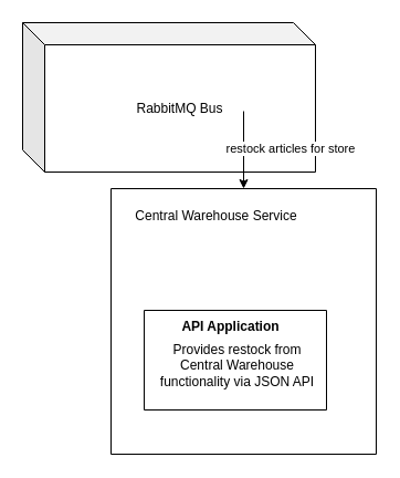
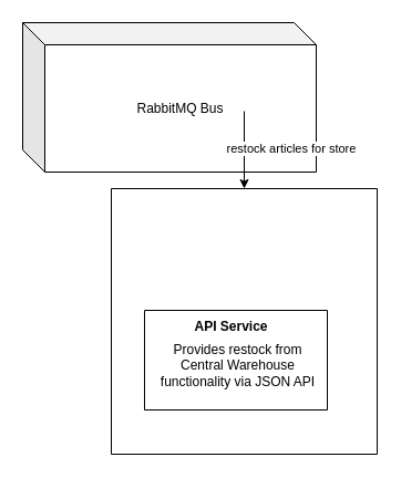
  <mxCell id="0" />
  <mxCell id="1" parent="0" />
  <mxCell id="2" value="" style="swimlane;startSize=0;" vertex="1" parent="1"><mxGeometry x="100" y="170" width="240" height="240" as="geometry" /></mxCell>
- <mxCell id="3" value="Central Warehouse Service" style="text;html=1;align=center;verticalAlign=middle;resizable=0;points=[];autosize=1;strokeColor=none;fillColor=none;" vertex="1" parent="2"><mxGeometry x="10" y="10" width="170" height="30" as="geometry" /></mxCell>
  <mxCell id="4" value="" style="swimlane;startSize=0;" vertex="1" parent="2"><mxGeometry x="30" y="110" width="165" height="90" as="geometry" /></mxCell>
  <mxCell id="5" value="Provides restock from&lt;br&gt;Central Warehouse&lt;br&gt;functionality via JSON API" style="text;html=1;align=center;verticalAlign=middle;resizable=0;points=[];autosize=1;strokeColor=none;fillColor=none;" vertex="1" parent="4"><mxGeometry x="4" y="20" width="160" height="60" as="geometry" /></mxCell>
- <mxCell id="6" value="&lt;b&gt;API Application&lt;/b&gt;" style="text;html=1;align=center;verticalAlign=middle;resizable=0;points=[];autosize=1;strokeColor=none;fillColor=none;" vertex="1" parent="4"><mxGeometry x="22.5" width="110" height="30" as="geometry" /></mxCell>
+ <mxCell id="6" value="&lt;b&gt;API Service&lt;/b&gt;" style="text;html=1;align=center;verticalAlign=middle;resizable=0;points=[];autosize=1;strokeColor=none;fillColor=none;" vertex="1" parent="4"><mxGeometry x="22.5" width="110" height="30" as="geometry" /></mxCell>
  <mxCell id="7" value="RabbitMQ Bus" style="shape=cube;whiteSpace=wrap;html=1;boundedLbl=1;backgroundOutline=1;darkOpacity=0.05;darkOpacity2=0.1;" vertex="1" parent="1"><mxGeometry x="20" y="20" width="265" height="135" as="geometry" /></mxCell>
  <mxCell id="8" value="" style="endArrow=classic;html=1;rounded=0;exitX=0;exitY=0;exitDx=200;exitDy=80;exitPerimeter=0;entryX=0.5;entryY=0;entryDx=0;entryDy=0;" edge="1" parent="1" source="7" target="2"><mxGeometry width="50" height="50" relative="1" as="geometry"><mxPoint x="240" y="260" as="sourcePoint" /><mxPoint x="290" y="210" as="targetPoint" /></mxGeometry></mxCell>
  <mxCell id="9" value="restock articles for store&amp;nbsp;" style="edgeLabel;html=1;align=center;verticalAlign=middle;resizable=0;points=[];" vertex="1" connectable="0" parent="8"><mxGeometry x="-0.056" y="1" relative="1" as="geometry"><mxPoint x="42" as="offset" /></mxGeometry></mxCell>
